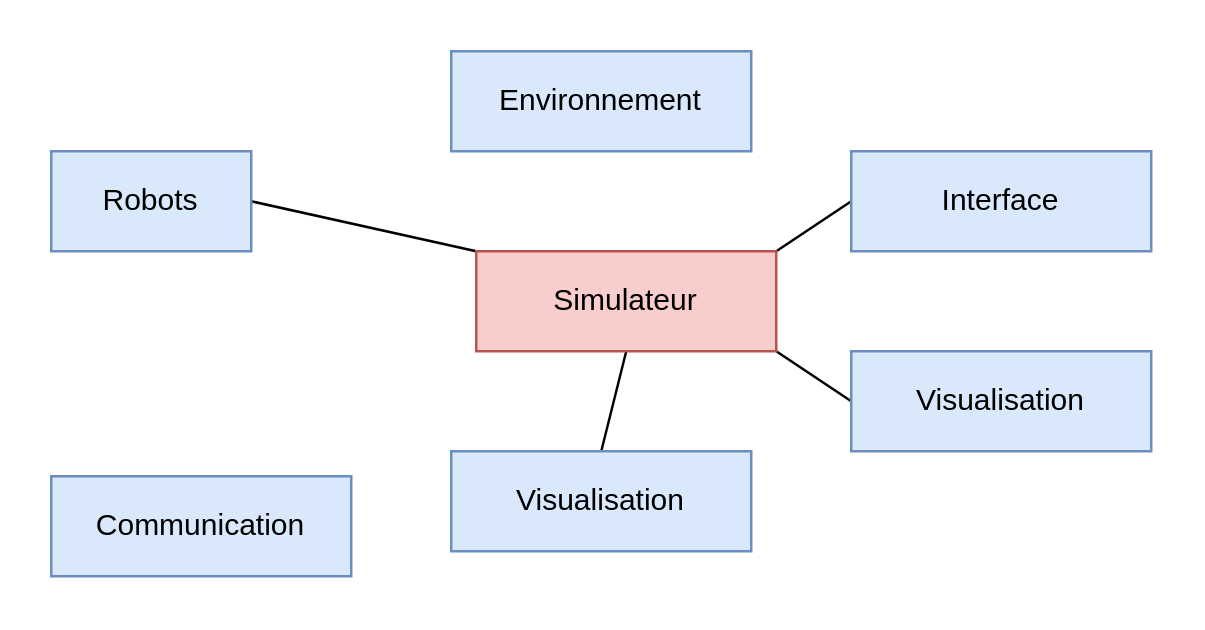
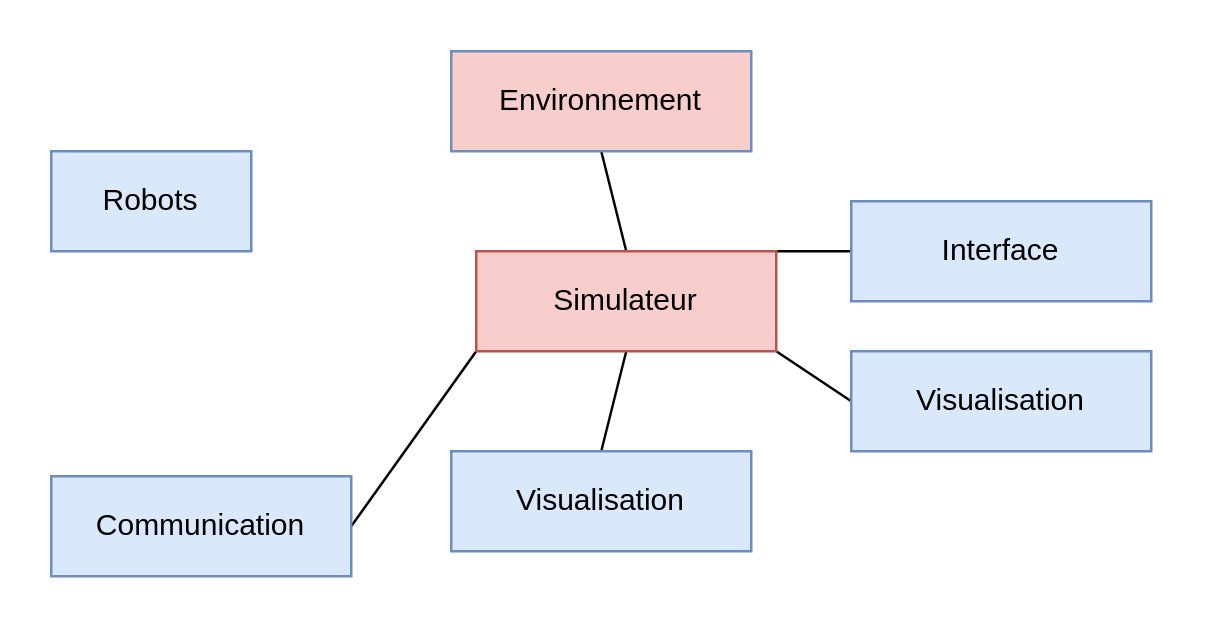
  <mxCell id="0" />
  <mxCell id="1" parent="0" />
  <mxCell id="2" style="rounded=0;orthogonalLoop=1;jettySize=auto;html=1;exitX=1;exitY=0;exitDx=0;exitDy=0;entryX=0;entryY=0.5;entryDx=0;entryDy=0;endArrow=none;endFill=0;" edge="1" parent="1" source="8" target="10"><mxGeometry relative="1" as="geometry" /></mxCell>
- <mxCell id="4" style="edgeStyle=none;rounded=0;orthogonalLoop=1;jettySize=auto;html=1;exitX=0;exitY=0;exitDx=0;exitDy=0;entryX=1;entryY=0.5;entryDx=0;entryDy=0;endArrow=none;endFill=0;" edge="1" parent="1" source="8" target="11"><mxGeometry relative="1" as="geometry" /></mxCell>
+ <mxCell id="3" style="edgeStyle=none;rounded=0;orthogonalLoop=1;jettySize=auto;html=1;exitX=0.5;exitY=0;exitDx=0;exitDy=0;entryX=0.5;entryY=1;entryDx=0;entryDy=0;endArrow=none;endFill=0;" edge="1" parent="1" source="8" target="9"><mxGeometry relative="1" as="geometry" /></mxCell>
+ <mxCell id="5" style="edgeStyle=none;rounded=0;orthogonalLoop=1;jettySize=auto;html=1;exitX=0;exitY=1;exitDx=0;exitDy=0;entryX=1;entryY=0.5;entryDx=0;entryDy=0;endArrow=none;endFill=0;" edge="1" parent="1" source="8" target="12"><mxGeometry relative="1" as="geometry" /></mxCell>
  <mxCell id="6" style="edgeStyle=none;rounded=0;orthogonalLoop=1;jettySize=auto;html=1;exitX=0.5;exitY=1;exitDx=0;exitDy=0;entryX=0.5;entryY=0;entryDx=0;entryDy=0;endArrow=none;endFill=0;" edge="1" parent="1" source="8" target="13"><mxGeometry relative="1" as="geometry" /></mxCell>
  <mxCell id="7" style="edgeStyle=none;rounded=0;orthogonalLoop=1;jettySize=auto;html=1;exitX=1;exitY=1;exitDx=0;exitDy=0;entryX=0;entryY=0.5;entryDx=0;entryDy=0;endArrow=none;endFill=0;" edge="1" parent="1" source="8" target="14"><mxGeometry relative="1" as="geometry" /></mxCell>
  <mxCell id="8" value="Simulateur" style="rounded=0;whiteSpace=wrap;html=1;fillColor=#f8cecc;strokeColor=#b85450;" vertex="1" parent="1"><mxGeometry x="190" y="100" width="120" height="40" as="geometry" /></mxCell>
- <mxCell id="9" value="Environnement" style="rounded=0;whiteSpace=wrap;html=1;fillColor=#dae8fc;strokeColor=#6c8ebf;" vertex="1" parent="1"><mxGeometry x="180" y="20" width="120" height="40" as="geometry" /></mxCell>
- <mxCell id="10" value="Interface" style="rounded=0;whiteSpace=wrap;html=1;fillColor=#dae8fc;strokeColor=#6c8ebf;" vertex="1" parent="1"><mxGeometry x="340" y="60" width="120" height="40" as="geometry" /></mxCell>
+ <mxCell id="9" value="Environnement" style="rounded=0;whiteSpace=wrap;html=1;fillColor=#f8cecc;strokeColor=#6c8ebf;" vertex="1" parent="1"><mxGeometry x="180" y="20" width="120" height="40" as="geometry" /></mxCell>
+ <mxCell id="10" value="Interface" style="rounded=0;whiteSpace=wrap;html=1;fillColor=#dae8fc;strokeColor=#6c8ebf;" vertex="1" parent="1"><mxGeometry x="340" y="80" width="120" height="40" as="geometry" /></mxCell>
  <mxCell id="11" value="Robots" style="rounded=0;whiteSpace=wrap;html=1;fillColor=#dae8fc;strokeColor=#6c8ebf;" vertex="1" parent="1"><mxGeometry x="20" y="60" width="80" height="40" as="geometry" /></mxCell>
  <mxCell id="12" value="Communication" style="rounded=0;whiteSpace=wrap;html=1;fillColor=#dae8fc;strokeColor=#6c8ebf;" vertex="1" parent="1"><mxGeometry x="20" y="190" width="120" height="40" as="geometry" /></mxCell>
  <mxCell id="13" value="Visualisation" style="rounded=0;whiteSpace=wrap;html=1;fillColor=#dae8fc;strokeColor=#6c8ebf;" vertex="1" parent="1"><mxGeometry x="180" y="180" width="120" height="40" as="geometry" /></mxCell>
  <mxCell id="14" value="Visualisation" style="rounded=0;whiteSpace=wrap;html=1;fillColor=#dae8fc;strokeColor=#6c8ebf;" vertex="1" parent="1"><mxGeometry x="340" y="140" width="120" height="40" as="geometry" /></mxCell>
